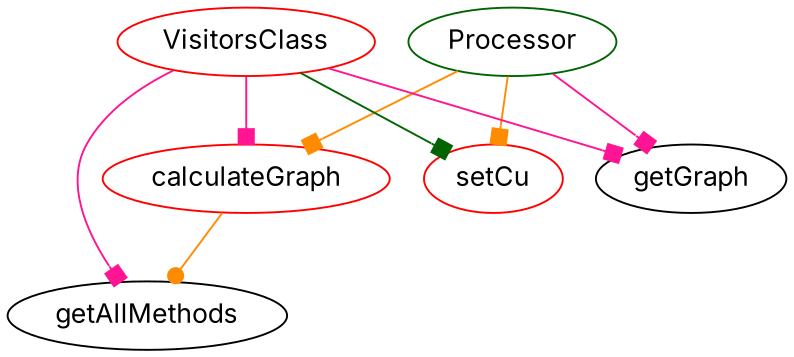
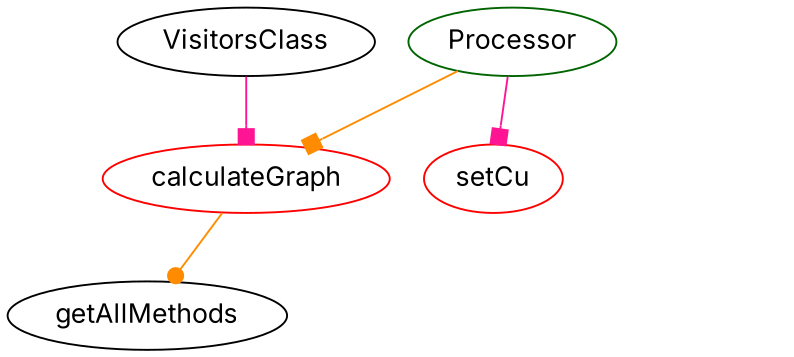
  digraph {
    fontname=Inter
    node [color=black fontname=Inter]
    edge [arrowhead=box color=deeppink fontname=Inter]
    Processor [color=darkgreen]
    calculateGraph [color=red]
    setCu [color=red]
-   getGraph
    getAllMethods
-   VisitorsClass [color=red]
+   VisitorsClass
    Processor -> calculateGraph [color=darkorange]
-   Processor -> setCu [color=darkorange]
-   Processor -> getGraph
+   Processor -> setCu
    calculateGraph -> getAllMethods [arrowhead=dot color=darkorange]
    VisitorsClass -> calculateGraph
-   VisitorsClass -> setCu [color=darkgreen]
-   VisitorsClass -> getGraph
-   VisitorsClass -> getAllMethods
  }
